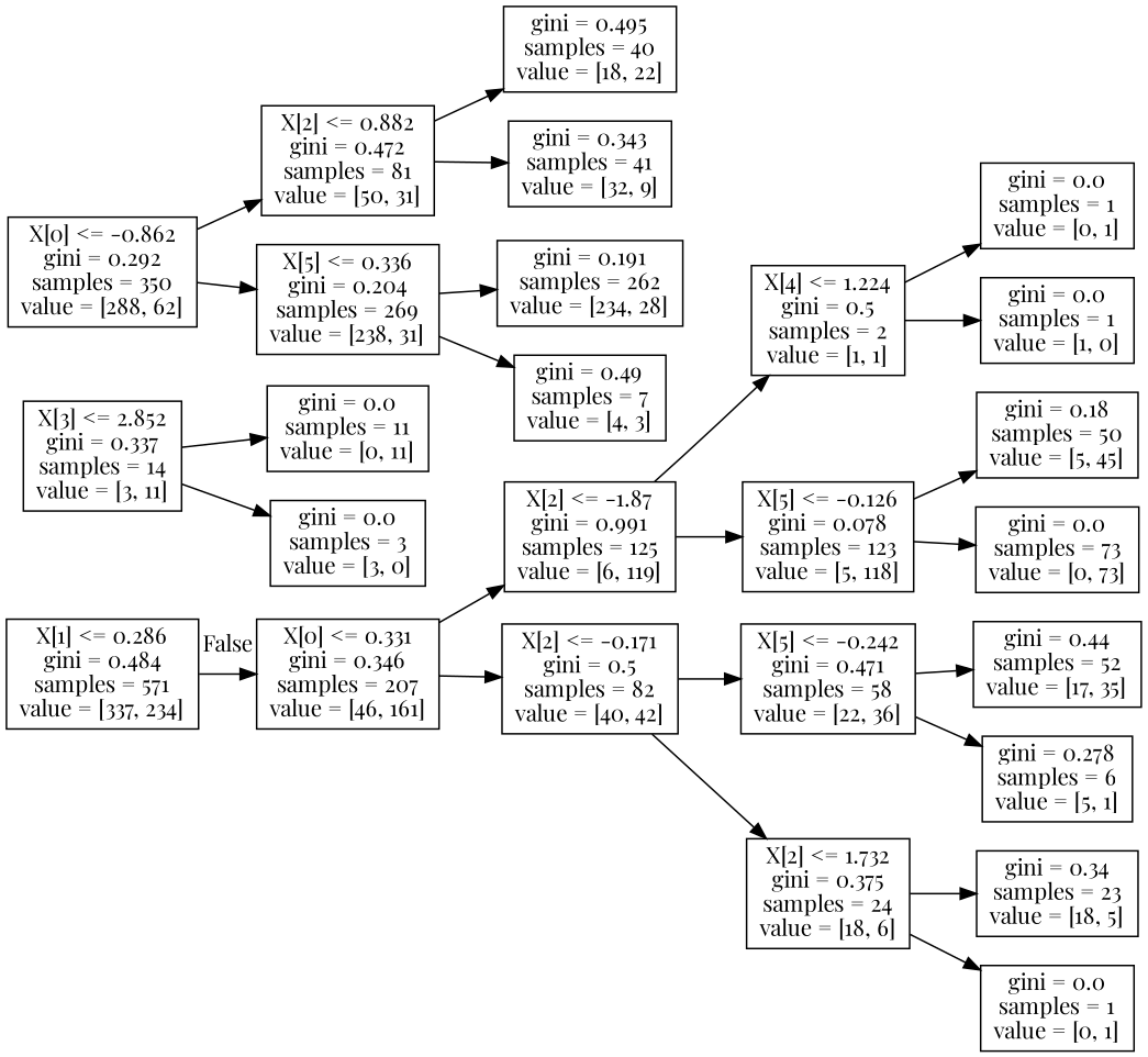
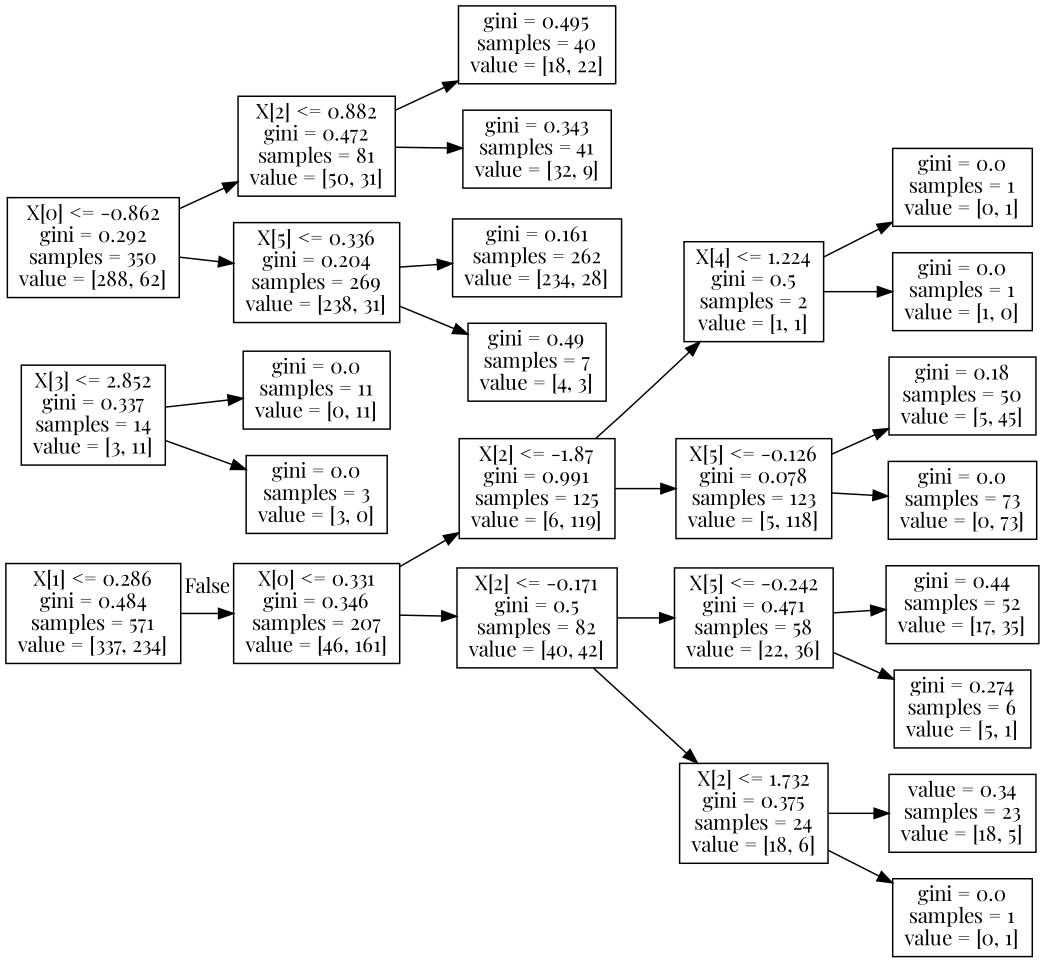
  digraph {
    fontname="Playfair Display"
    rankdir=LR
    node [fontname="Playfair Display" shape=box]
    edge [fontname="Playfair Display"]
    n1 [label="X[1] <= 0.286\ngini = 0.484\nsamples = 571\nvalue = [337, 234]"]
    n2 [label="X[0] <= 0.331\ngini = 0.346\nsamples = 207\nvalue = [46, 161]"]
    n3 [label="X[2] <= -1.87\ngini = 0.991\nsamples = 125\nvalue = [6, 119]"]
    n4 [label="X[2] <= -0.171\ngini = 0.5\nsamples = 82\nvalue = [40, 42]"]
    n5 [label="X[3] <= 2.852\ngini = 0.337\nsamples = 14\nvalue = [3, 11]"]
    n6 [label="gini = 0.0\nsamples = 11\nvalue = [0, 11]"]
    n7 [label="gini = 0.0\nsamples = 3\nvalue = [3, 0]"]
    n8 [label="X[0] <= -0.862\ngini = 0.292\nsamples = 350\nvalue = [288, 62]"]
    n9 [label="X[2] <= 0.882\ngini = 0.472\nsamples = 81\nvalue = [50, 31]"]
    n10 [label="X[5] <= 0.336\ngini = 0.204\nsamples = 269\nvalue = [238, 31]"]
    n11 [label="gini = 0.495\nsamples = 40\nvalue = [18, 22]"]
    n12 [label="gini = 0.343\nsamples = 41\nvalue = [32, 9]"]
-   n13 [label="gini = 0.191\nsamples = 262\nvalue = [234, 28]"]
+   n13 [label="gini = 0.161\nsamples = 262\nvalue = [234, 28]"]
    n14 [label="gini = 0.49\nsamples = 7\nvalue = [4, 3]"]
    n15 [label="X[4] <= 1.224\ngini = 0.5\nsamples = 2\nvalue = [1, 1]"]
    n16 [label="X[5] <= -0.126\ngini = 0.078\nsamples = 123\nvalue = [5, 118]"]
    n17 [label="X[5] <= -0.242\ngini = 0.471\nsamples = 58\nvalue = [22, 36]"]
    n18 [label="X[2] <= 1.732\ngini = 0.375\nsamples = 24\nvalue = [18, 6]"]
    n19 [label="gini = 0.0\nsamples = 1\nvalue = [0, 1]"]
    n20 [label="gini = 0.0\nsamples = 1\nvalue = [1, 0]"]
    n21 [label="gini = 0.18\nsamples = 50\nvalue = [5, 45]"]
    n22 [label="gini = 0.0\nsamples = 73\nvalue = [0, 73]"]
    n23 [label="gini = 0.44\nsamples = 52\nvalue = [17, 35]"]
-   n24 [label="gini = 0.278\nsamples = 6\nvalue = [5, 1]"]
-   n25 [label="gini = 0.34\nsamples = 23\nvalue = [18, 5]"]
+   n24 [label="gini = 0.274\nsamples = 6\nvalue = [5, 1]"]
+   n25 [label="value = 0.34\nsamples = 23\nvalue = [18, 5]"]
    n26 [label="gini = 0.0\nsamples = 1\nvalue = [0, 1]"]
    n1 -> n2 [headlabel=False labelangle=-45 labeldistance=2.5]
    n2 -> n3
    n2 -> n4
    n3 -> n15
    n3 -> n16
    n4 -> n17
    n4 -> n18
    n5 -> n6
    n5 -> n7
    n8 -> n9
    n8 -> n10
    n9 -> n11
    n9 -> n12
    n10 -> n13
    n10 -> n14
    n15 -> n19
    n15 -> n20
    n16 -> n21
    n16 -> n22
    n17 -> n23
    n17 -> n24
    n18 -> n25
    n18 -> n26
  }
